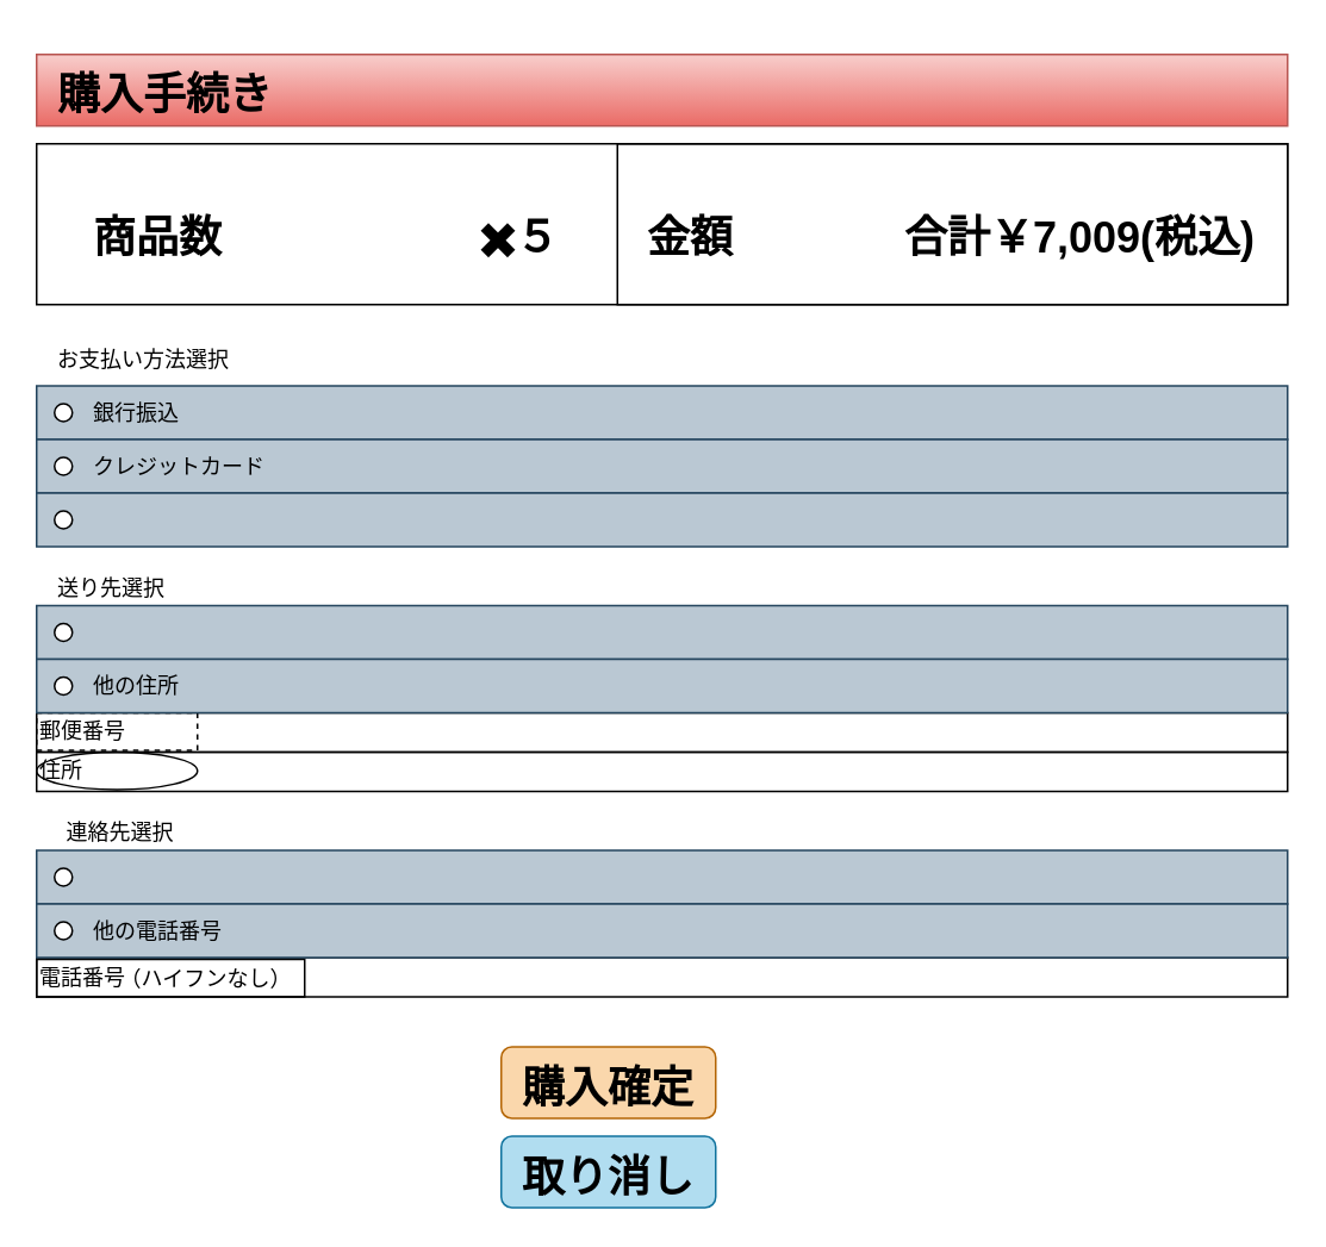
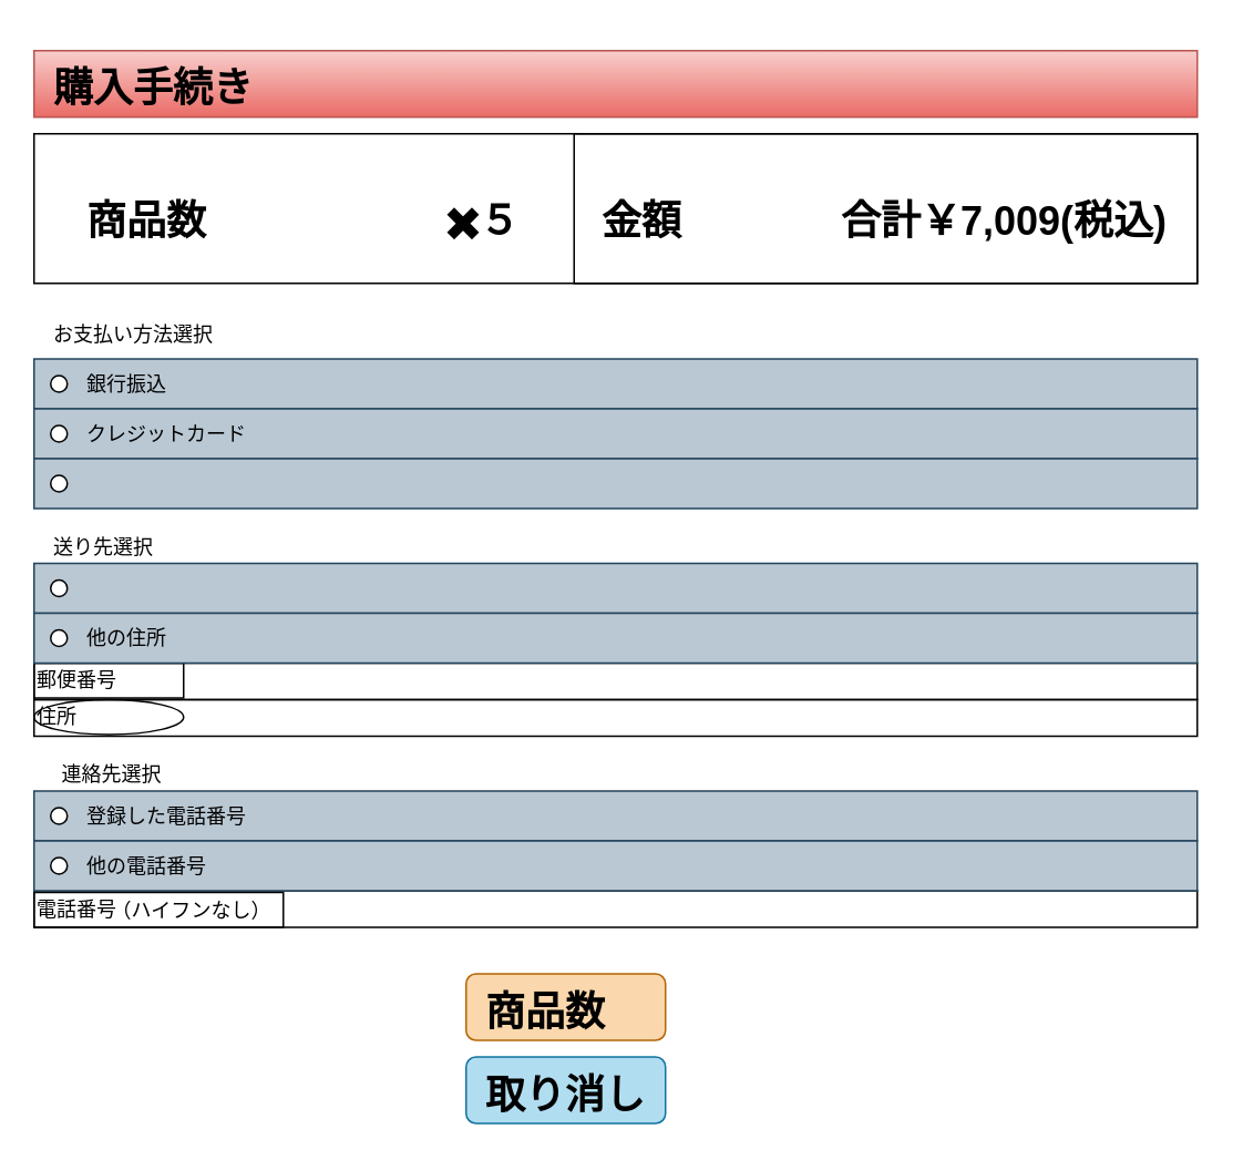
  <mxCell id="0" />
  <mxCell id="1" parent="0" />
  <mxCell id="2" value="" style="rounded=0;whiteSpace=wrap;html=1;strokeWidth=1;fillColor=#f8cecc;align=left;strokeColor=#b85450;gradientColor=#ea6b66;" parent="1" vertex="1"><mxGeometry x="20" y="30" width="700" height="40" as="geometry" /></mxCell>
  <mxCell id="3" value="&lt;h1&gt;購入手続き&lt;/h1&gt;" style="text;html=1;resizable=0;points=[];autosize=1;align=left;verticalAlign=top;spacingTop=-4;" parent="1" vertex="1"><mxGeometry x="30" y="20" width="140" height="50" as="geometry" /></mxCell>
  <mxCell id="4" value="" style="rounded=0;whiteSpace=wrap;html=1;strokeWidth=1;fillColor=none;gradientColor=none;align=left;" parent="1" vertex="1"><mxGeometry x="20" y="80" width="700" height="90" as="geometry" /></mxCell>
  <mxCell id="5" value="" style="rounded=0;whiteSpace=wrap;html=1;strokeWidth=1;fillColor=#bac8d3;align=left;strokeColor=#23445d;" parent="1" vertex="1"><mxGeometry x="20" y="215.5" width="700" height="30" as="geometry" /></mxCell>
  <mxCell id="6" value="お支払い方法選択" style="text;html=1;resizable=0;points=[];autosize=1;align=left;verticalAlign=top;spacingTop=-4;" parent="1" vertex="1"><mxGeometry x="30" y="190.5" width="110" height="20" as="geometry" /></mxCell>
  <mxCell id="7" value="" style="rounded=0;whiteSpace=wrap;html=1;strokeWidth=1;fillColor=#bac8d3;align=left;strokeColor=#23445d;" parent="1" vertex="1"><mxGeometry x="20" y="245.5" width="700" height="30" as="geometry" /></mxCell>
  <mxCell id="8" value="" style="rounded=0;whiteSpace=wrap;html=1;strokeWidth=1;fillColor=#bac8d3;align=left;strokeColor=#23445d;" parent="1" vertex="1"><mxGeometry x="20" y="275.5" width="700" height="30" as="geometry" /></mxCell>
  <mxCell id="9" value="銀行振込" style="text;html=1;resizable=0;points=[];autosize=1;align=left;verticalAlign=top;spacingTop=-4;" parent="1" vertex="1"><mxGeometry x="50" y="220.5" width="60" height="20" as="geometry" /></mxCell>
  <mxCell id="10" value="クレジットカード" style="text;html=1;resizable=0;points=[];autosize=1;align=left;verticalAlign=top;spacingTop=-4;" parent="1" vertex="1"><mxGeometry x="50" y="250.5" width="110" height="20" as="geometry" /></mxCell>
  <mxCell id="11" value="" style="ellipse;whiteSpace=wrap;html=1;aspect=fixed;strokeWidth=1;align=left;" parent="1" vertex="1"><mxGeometry x="30" y="225.5" width="10" height="10" as="geometry" /></mxCell>
  <mxCell id="12" value="" style="ellipse;whiteSpace=wrap;html=1;aspect=fixed;strokeWidth=1;align=left;" parent="1" vertex="1"><mxGeometry x="30" y="255.5" width="10" height="10" as="geometry" /></mxCell>
  <mxCell id="13" value="" style="ellipse;whiteSpace=wrap;html=1;aspect=fixed;strokeWidth=1;align=left;" parent="1" vertex="1"><mxGeometry x="30" y="285.5" width="10" height="10" as="geometry" /></mxCell>
  <mxCell id="14" value="" style="rounded=1;whiteSpace=wrap;html=1;strokeWidth=1;fillColor=#fad7ac;align=left;strokeColor=#b46504;" parent="1" vertex="1"><mxGeometry x="280" y="585.5" width="120" height="40" as="geometry" /></mxCell>
  <mxCell id="15" value="" style="rounded=1;whiteSpace=wrap;html=1;strokeWidth=1;fillColor=#b1ddf0;align=left;strokeColor=#10739e;" parent="1" vertex="1"><mxGeometry x="280" y="635.5" width="120" height="40" as="geometry" /></mxCell>
- <mxCell id="16" value="&lt;h1&gt;購入確定&lt;/h1&gt;" style="text;html=1;resizable=0;points=[];autosize=1;align=left;verticalAlign=top;spacingTop=-4;" parent="1" vertex="1"><mxGeometry x="290" y="575.5" width="110" height="50" as="geometry" /></mxCell>
+ <mxCell id="16" value="&lt;h1&gt;商品数&lt;/h1&gt;" style="text;html=1;resizable=0;points=[];autosize=1;align=left;verticalAlign=top;spacingTop=-4;" parent="1" vertex="1"><mxGeometry x="290" y="575.5" width="110" height="50" as="geometry" /></mxCell>
  <mxCell id="17" value="&lt;h1&gt;取り消し&lt;/h1&gt;" style="text;html=1;resizable=0;points=[];autosize=1;align=left;verticalAlign=top;spacingTop=-4;" parent="1" vertex="1"><mxGeometry x="290" y="625.5" width="110" height="50" as="geometry" /></mxCell>
  <mxCell id="18" value="送り先選択" style="text;html=1;resizable=0;points=[];autosize=1;align=left;verticalAlign=top;spacingTop=-4;" parent="1" vertex="1"><mxGeometry x="30" y="318.5" width="80" height="20" as="geometry" /></mxCell>
  <mxCell id="19" value="" style="rounded=0;whiteSpace=wrap;html=1;strokeWidth=1;fillColor=none;gradientColor=none;align=left;" parent="1" vertex="1"><mxGeometry x="20" y="398.5" width="700" height="22" as="geometry" /></mxCell>
  <mxCell id="20" value="" style="rounded=0;whiteSpace=wrap;html=1;strokeWidth=1;fillColor=none;gradientColor=none;align=left;" parent="1" vertex="1"><mxGeometry x="20" y="420.5" width="700" height="22" as="geometry" /></mxCell>
- <mxCell id="21" value="郵便番号" style="rounded=0;whiteSpace=wrap;html=1;strokeWidth=1;fillColor=none;gradientColor=none;align=left;dashed=1;" parent="1" vertex="1"><mxGeometry x="20" y="398.5" width="90" height="21" as="geometry" /></mxCell>
+ <mxCell id="21" value="郵便番号" style="rounded=0;whiteSpace=wrap;html=1;strokeWidth=1;fillColor=none;gradientColor=none;align=left;" parent="1" vertex="1"><mxGeometry x="20" y="398.5" width="90" height="21" as="geometry" /></mxCell>
  <mxCell id="22" value="住所" style="ellipse;whiteSpace=wrap;html=1;strokeWidth=1;fillColor=none;gradientColor=none;align=left;" parent="1" vertex="1"><mxGeometry x="20" y="420.5" width="90" height="21" as="geometry" /></mxCell>
  <mxCell id="23" value="連絡先選択" style="text;html=1;resizable=0;points=[];autosize=1;align=left;verticalAlign=top;spacingTop=-4;" parent="1" vertex="1"><mxGeometry x="35" y="455.5" width="80" height="20" as="geometry" /></mxCell>
  <mxCell id="24" value="" style="rounded=0;whiteSpace=wrap;html=1;strokeWidth=1;fillColor=none;gradientColor=none;align=left;" parent="1" vertex="1"><mxGeometry x="20" y="535.5" width="700" height="22" as="geometry" /></mxCell>
  <mxCell id="25" value="電話番号" style="rounded=0;whiteSpace=wrap;html=1;strokeWidth=1;fillColor=none;gradientColor=none;align=left;" parent="1" vertex="1"><mxGeometry x="20" y="536.5" width="150" height="21" as="geometry" /></mxCell>
  <mxCell id="26" value="" style="rounded=0;whiteSpace=wrap;html=1;strokeWidth=1;fillColor=#bac8d3;align=left;strokeColor=#23445d;" vertex="1" parent="1"><mxGeometry x="20" y="338.5" width="700" height="30" as="geometry" /></mxCell>
  <mxCell id="27" value="" style="rounded=0;whiteSpace=wrap;html=1;strokeWidth=1;fillColor=#bac8d3;align=left;strokeColor=#23445d;" vertex="1" parent="1"><mxGeometry x="20" y="368.5" width="700" height="30" as="geometry" /></mxCell>
  <mxCell id="28" value="他の住所" style="text;html=1;resizable=0;points=[];autosize=1;align=left;verticalAlign=top;spacingTop=-4;" vertex="1" parent="1"><mxGeometry x="50" y="373.5" width="60" height="20" as="geometry" /></mxCell>
  <mxCell id="29" value="" style="ellipse;whiteSpace=wrap;html=1;aspect=fixed;strokeWidth=1;align=left;" vertex="1" parent="1"><mxGeometry x="30" y="348.5" width="10" height="10" as="geometry" /></mxCell>
  <mxCell id="30" value="" style="ellipse;whiteSpace=wrap;html=1;aspect=fixed;strokeWidth=1;align=left;" vertex="1" parent="1"><mxGeometry x="30" y="378.5" width="10" height="10" as="geometry" /></mxCell>
  <mxCell id="31" value="" style="rounded=0;whiteSpace=wrap;html=1;strokeWidth=1;fillColor=#bac8d3;align=left;strokeColor=#23445d;" vertex="1" parent="1"><mxGeometry x="20" y="475.5" width="700" height="30" as="geometry" /></mxCell>
  <mxCell id="32" value="" style="rounded=0;whiteSpace=wrap;html=1;strokeWidth=1;fillColor=#bac8d3;align=left;strokeColor=#23445d;" vertex="1" parent="1"><mxGeometry x="20" y="505.5" width="700" height="30" as="geometry" /></mxCell>
+ <mxCell id="33" value="登録した電話番号" style="text;html=1;resizable=0;points=[];autosize=1;align=left;verticalAlign=top;spacingTop=-4;" vertex="1" parent="1"><mxGeometry x="50" y="480.5" width="110" height="20" as="geometry" /></mxCell>
  <mxCell id="34" value="他の電話番号" style="text;html=1;resizable=0;points=[];autosize=1;align=left;verticalAlign=top;spacingTop=-4;" vertex="1" parent="1"><mxGeometry x="50" y="510.5" width="90" height="20" as="geometry" /></mxCell>
  <mxCell id="35" value="" style="ellipse;whiteSpace=wrap;html=1;aspect=fixed;strokeWidth=1;align=left;" vertex="1" parent="1"><mxGeometry x="30" y="485.5" width="10" height="10" as="geometry" /></mxCell>
  <mxCell id="36" value="" style="ellipse;whiteSpace=wrap;html=1;aspect=fixed;strokeWidth=1;align=left;" vertex="1" parent="1"><mxGeometry x="30" y="515.5" width="10" height="10" as="geometry" /></mxCell>
  <mxCell id="37" value="（ハイフンなし）" style="text;html=1;resizable=0;points=[];autosize=1;align=left;verticalAlign=top;spacingTop=-4;" vertex="1" parent="1"><mxGeometry x="65" y="537.5" width="110" height="20" as="geometry" /></mxCell>
  <mxCell id="38" value="&lt;h1&gt;商品数　　　　　　✖️５&lt;/h1&gt;" style="text;html=1;resizable=0;points=[];autosize=1;align=left;verticalAlign=top;spacingTop=-4;" vertex="1" parent="1"><mxGeometry x="50" y="100" width="280" height="50" as="geometry" /></mxCell>
  <mxCell id="39" value="" style="rounded=0;whiteSpace=wrap;html=1;strokeWidth=1;fillColor=none;gradientColor=none;align=left;" vertex="1" parent="1"><mxGeometry x="345" y="80" width="375" height="90" as="geometry" /></mxCell>
  <mxCell id="40" value="&lt;h1&gt;金額　　　　合計￥7,009(税込)&lt;/h1&gt;" style="text;html=1;resizable=0;points=[];autosize=1;align=left;verticalAlign=top;spacingTop=-4;" vertex="1" parent="1"><mxGeometry x="360" y="100" width="360" height="50" as="geometry" /></mxCell>
